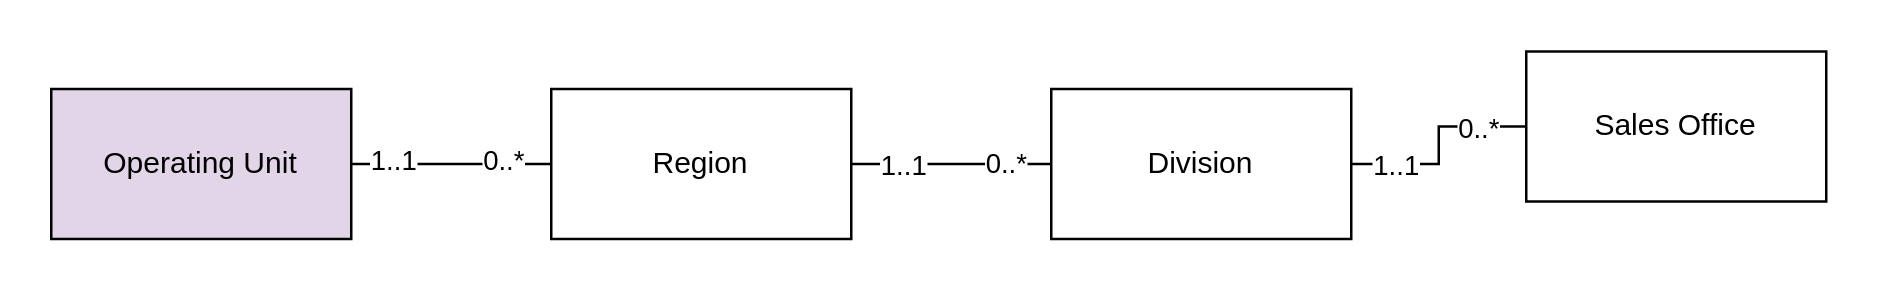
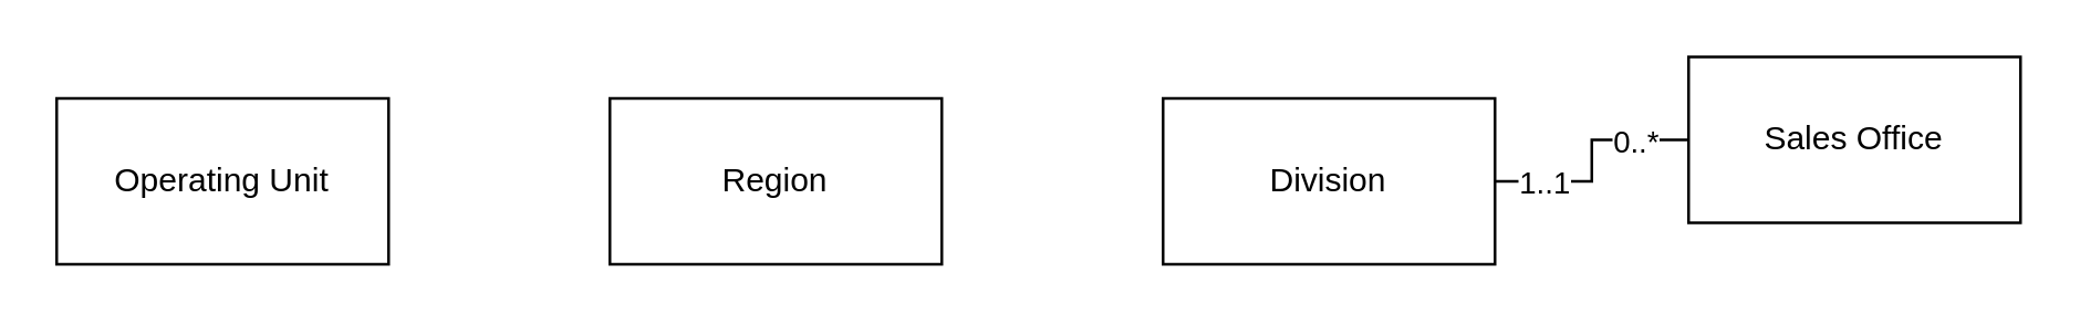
  <mxCell id="0" />
  <mxCell id="1" parent="0" />
- <mxCell id="2" value="Operating Unit" style="rounded=0;whiteSpace=wrap;html=1;fillColor=#e1d5e7;" vertex="1" parent="1"><mxGeometry x="20" y="35" width="120" height="60" as="geometry" /></mxCell>
- <mxCell id="3" style="edgeStyle=orthogonalEdgeStyle;rounded=0;orthogonalLoop=1;jettySize=auto;html=1;entryX=0;entryY=0.5;entryDx=0;entryDy=0;endArrow=none;endFill=0;" edge="1" parent="1" source="6" target="10"><mxGeometry relative="1" as="geometry" /></mxCell>
- <mxCell id="4" value="1..1" style="edgeLabel;html=1;align=center;verticalAlign=middle;resizable=0;points=[];" vertex="1" connectable="0" parent="3"><mxGeometry x="-0.34" relative="1" as="geometry"><mxPoint x="-6" as="offset" /></mxGeometry></mxCell>
- <mxCell id="5" value="0..*" style="edgeLabel;html=1;align=center;verticalAlign=middle;resizable=0;points=[];" vertex="1" connectable="0" parent="3"><mxGeometry x="0.52" y="1" relative="1" as="geometry"><mxPoint as="offset" /></mxGeometry></mxCell>
+ <mxCell id="2" value="Operating Unit" style="rounded=0;whiteSpace=wrap;html=1;" vertex="1" parent="1"><mxGeometry x="20" y="35" width="120" height="60" as="geometry" /></mxCell>
  <mxCell id="6" value="Region" style="rounded=0;whiteSpace=wrap;html=1;" vertex="1" parent="1"><mxGeometry x="220" y="35" width="120" height="60" as="geometry" /></mxCell>
  <mxCell id="7" style="edgeStyle=orthogonalEdgeStyle;rounded=0;orthogonalLoop=1;jettySize=auto;html=1;entryX=0;entryY=0.5;entryDx=0;entryDy=0;endArrow=none;endFill=0;" edge="1" parent="1" source="10" target="11"><mxGeometry relative="1" as="geometry" /></mxCell>
  <mxCell id="8" value="1..1" style="edgeLabel;html=1;align=center;verticalAlign=middle;resizable=0;points=[];" vertex="1" connectable="0" parent="7"><mxGeometry x="-0.589" relative="1" as="geometry"><mxPoint as="offset" /></mxGeometry></mxCell>
  <mxCell id="9" value="0..*" style="edgeLabel;html=1;align=center;verticalAlign=middle;resizable=0;points=[];" vertex="1" connectable="0" parent="7"><mxGeometry x="0.531" y="-2" relative="1" as="geometry"><mxPoint y="-2" as="offset" /></mxGeometry></mxCell>
  <mxCell id="10" value="Division" style="rounded=0;whiteSpace=wrap;html=1;" vertex="1" parent="1"><mxGeometry x="420" y="35" width="120" height="60" as="geometry" /></mxCell>
  <mxCell id="11" value="Sales Office" style="rounded=0;whiteSpace=wrap;html=1;" vertex="1" parent="1"><mxGeometry x="610" y="20" width="120" height="60" as="geometry" /></mxCell>
- <mxCell id="12" value="" style="endArrow=none;html=1;rounded=0;exitX=1;exitY=0.5;exitDx=0;exitDy=0;entryX=0;entryY=0.5;entryDx=0;entryDy=0;" edge="1" parent="1" source="2" target="6"><mxGeometry width="50" height="50" relative="1" as="geometry"><mxPoint x="300" y="205" as="sourcePoint" /><mxPoint x="350" y="155" as="targetPoint" /></mxGeometry></mxCell>
- <mxCell id="13" value="1..1" style="edgeLabel;html=1;align=center;verticalAlign=middle;resizable=0;points=[];" vertex="1" connectable="0" parent="12"><mxGeometry x="-0.6" y="2" relative="1" as="geometry"><mxPoint as="offset" /></mxGeometry></mxCell>
- <mxCell id="14" value="0..*" style="edgeLabel;html=1;align=center;verticalAlign=middle;resizable=0;points=[];" vertex="1" connectable="0" parent="12"><mxGeometry x="0.488" y="2" relative="1" as="geometry"><mxPoint as="offset" /></mxGeometry></mxCell>
